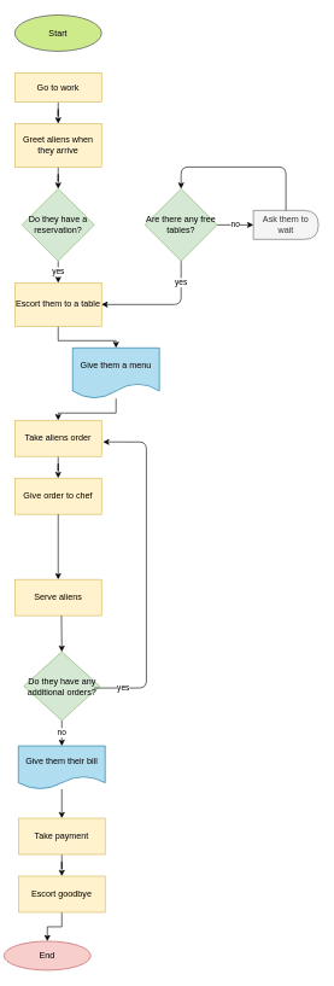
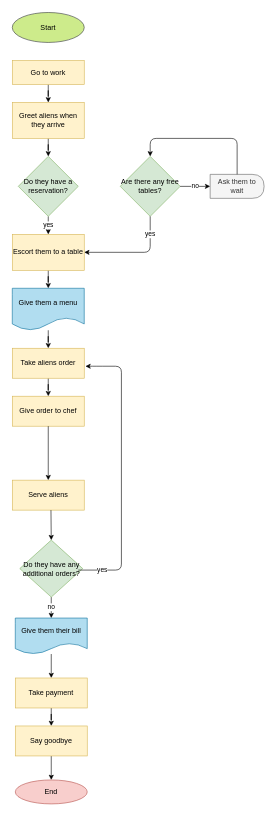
  <mxCell id="0" />
  <mxCell id="1" parent="0" />
  <mxCell id="2" value="Start" style="ellipse;whiteSpace=wrap;html=1;fillColor=#cdeb8b;strokeColor=#36393d;" vertex="1" parent="1"><mxGeometry x="20" y="20" width="120" height="50" as="geometry" /></mxCell>
  <mxCell id="3" value="" style="edgeStyle=orthogonalEdgeStyle;rounded=0;orthogonalLoop=1;jettySize=auto;html=1;" edge="1" parent="1" source="4" target="6"><mxGeometry relative="1" as="geometry" /></mxCell>
  <mxCell id="4" value="&lt;div&gt;Go to work&lt;/div&gt;" style="whiteSpace=wrap;html=1;strokeColor=#d6b656;fillColor=#fff2cc;" vertex="1" parent="1"><mxGeometry x="20" y="100" width="120" height="40" as="geometry" /></mxCell>
  <mxCell id="5" value="" style="edgeStyle=orthogonalEdgeStyle;rounded=0;orthogonalLoop=1;jettySize=auto;html=1;" edge="1" parent="1" source="6" target="8"><mxGeometry relative="1" as="geometry" /></mxCell>
  <mxCell id="6" value="Greet aliens when they arrive" style="whiteSpace=wrap;html=1;strokeColor=#d6b656;fillColor=#fff2cc;" vertex="1" parent="1"><mxGeometry x="20" y="170" width="120" height="60" as="geometry" /></mxCell>
  <mxCell id="7" value="yes" style="edgeStyle=orthogonalEdgeStyle;rounded=0;orthogonalLoop=1;jettySize=auto;html=1;" edge="1" parent="1" source="8" target="10"><mxGeometry relative="1" as="geometry" /></mxCell>
  <mxCell id="8" value="Do they have a reservation?" style="rhombus;whiteSpace=wrap;html=1;strokeColor=#82b366;fillColor=#d5e8d4;" vertex="1" parent="1"><mxGeometry x="30" y="260" width="100" height="100" as="geometry" /></mxCell>
  <mxCell id="9" value="" style="edgeStyle=orthogonalEdgeStyle;rounded=0;orthogonalLoop=1;jettySize=auto;html=1;" edge="1" parent="1" source="10" target="17"><mxGeometry relative="1" as="geometry" /></mxCell>
  <mxCell id="10" value="Escort them to a table" style="whiteSpace=wrap;html=1;strokeColor=#d6b656;fillColor=#fff2cc;" vertex="1" parent="1"><mxGeometry x="20" y="390" width="120" height="60" as="geometry" /></mxCell>
  <mxCell id="11" value="Are there any free tables?" style="rhombus;whiteSpace=wrap;html=1;strokeColor=#82b366;fillColor=#d5e8d4;" vertex="1" parent="1"><mxGeometry x="200" y="260" width="100" height="100" as="geometry" /></mxCell>
  <mxCell id="12" value="no" style="edgeStyle=orthogonalEdgeStyle;rounded=0;orthogonalLoop=1;jettySize=auto;html=1;" edge="1" parent="1" source="11" target="13"><mxGeometry relative="1" as="geometry" /></mxCell>
  <mxCell id="13" value="Ask them to wait" style="shape=delay;whiteSpace=wrap;html=1;fillColor=#f5f5f5;strokeColor=#666666;fontColor=#333333;" vertex="1" parent="1"><mxGeometry x="350" y="290" width="90" height="40" as="geometry" /></mxCell>
  <mxCell id="14" value="yes" style="endArrow=classic;html=1;exitX=0.5;exitY=1;exitDx=0;exitDy=0;entryX=1;entryY=0.5;entryDx=0;entryDy=0;" edge="1" parent="1" source="11" target="10"><mxGeometry x="-0.647" width="50" height="50" relative="1" as="geometry"><mxPoint x="70" y="380" as="sourcePoint" /><mxPoint x="250" y="420" as="targetPoint" /><Array as="points"><mxPoint x="250" y="420" /><mxPoint x="140" y="420" /></Array><mxPoint as="offset" /></mxGeometry></mxCell>
  <mxCell id="15" value="" style="endArrow=classic;html=1;exitX=0.5;exitY=0;exitDx=0;exitDy=0;" edge="1" parent="1" source="13"><mxGeometry width="50" height="50" relative="1" as="geometry"><mxPoint x="70" y="380" as="sourcePoint" /><mxPoint x="250" y="260" as="targetPoint" /><Array as="points"><mxPoint x="395" y="230" /><mxPoint x="250" y="230" /><mxPoint x="250" y="260" /></Array></mxGeometry></mxCell>
  <mxCell id="16" value="" style="edgeStyle=orthogonalEdgeStyle;rounded=0;orthogonalLoop=1;jettySize=auto;html=1;" edge="1" parent="1" source="17" target="19"><mxGeometry relative="1" as="geometry" /></mxCell>
- <mxCell id="17" value="Give them a menu" style="shape=document;whiteSpace=wrap;html=1;boundedLbl=1;strokeColor=#10739e;fillColor=#b1ddf0;" vertex="1" parent="1"><mxGeometry x="100" y="480" width="120" height="70" as="geometry" /></mxCell>
+ <mxCell id="17" value="Give them a menu" style="shape=document;whiteSpace=wrap;html=1;boundedLbl=1;strokeColor=#10739e;fillColor=#b1ddf0;" vertex="1" parent="1"><mxGeometry x="20" y="480" width="120" height="70" as="geometry" /></mxCell>
  <mxCell id="18" value="" style="edgeStyle=orthogonalEdgeStyle;rounded=0;orthogonalLoop=1;jettySize=auto;html=1;" edge="1" parent="1" source="19" target="20"><mxGeometry relative="1" as="geometry" /></mxCell>
  <mxCell id="19" value="Take aliens order" style="whiteSpace=wrap;html=1;strokeColor=#d6b656;fillColor=#fff2cc;" vertex="1" parent="1"><mxGeometry x="20" y="580" width="120" height="50" as="geometry" /></mxCell>
  <mxCell id="20" value="Give order to chef" style="whiteSpace=wrap;html=1;strokeColor=#d6b656;fillColor=#fff2cc;" vertex="1" parent="1"><mxGeometry x="20" y="660" width="120" height="50" as="geometry" /></mxCell>
  <mxCell id="21" value="" style="endArrow=classic;html=1;exitX=0.5;exitY=1;exitDx=0;exitDy=0;" edge="1" parent="1" source="20"><mxGeometry width="50" height="50" relative="1" as="geometry"><mxPoint x="70" y="650" as="sourcePoint" /><mxPoint x="80" y="800" as="targetPoint" /></mxGeometry></mxCell>
  <mxCell id="22" value="Serve aliens" style="whiteSpace=wrap;html=1;strokeColor=#d6b656;fillColor=#fff2cc;" vertex="1" parent="1"><mxGeometry x="20" y="800" width="120" height="50" as="geometry" /></mxCell>
  <mxCell id="23" value="no" style="edgeStyle=orthogonalEdgeStyle;rounded=0;orthogonalLoop=1;jettySize=auto;html=1;" edge="1" parent="1" source="24" target="27"><mxGeometry relative="1" as="geometry" /></mxCell>
  <mxCell id="24" value="Do they have any additional orders?" style="rhombus;whiteSpace=wrap;html=1;strokeColor=#82b366;fillColor=#d5e8d4;" vertex="1" parent="1"><mxGeometry x="32.5" y="900" width="105" height="95" as="geometry" /></mxCell>
  <mxCell id="25" value="yes" style="endArrow=classic;html=1;" edge="1" parent="1"><mxGeometry x="-0.831" width="50" height="50" relative="1" as="geometry"><mxPoint x="130" y="950" as="sourcePoint" /><mxPoint x="142" y="610" as="targetPoint" /><Array as="points"><mxPoint x="202" y="950" /><mxPoint x="202" y="610" /><mxPoint x="160" y="610" /></Array><mxPoint as="offset" /></mxGeometry></mxCell>
  <mxCell id="26" value="" style="edgeStyle=orthogonalEdgeStyle;rounded=0;orthogonalLoop=1;jettySize=auto;html=1;" edge="1" parent="1" source="27" target="29"><mxGeometry relative="1" as="geometry" /></mxCell>
  <mxCell id="27" value="Give them their bill" style="shape=document;whiteSpace=wrap;html=1;boundedLbl=1;strokeColor=#10739e;fillColor=#b1ddf0;" vertex="1" parent="1"><mxGeometry x="25" y="1030" width="120" height="60" as="geometry" /></mxCell>
  <mxCell id="28" value="" style="edgeStyle=orthogonalEdgeStyle;rounded=0;orthogonalLoop=1;jettySize=auto;html=1;" edge="1" parent="1" source="29" target="31"><mxGeometry relative="1" as="geometry" /></mxCell>
  <mxCell id="29" value="Take payment" style="whiteSpace=wrap;html=1;strokeColor=#d6b656;fillColor=#fff2cc;" vertex="1" parent="1"><mxGeometry x="25" y="1130" width="120" height="50" as="geometry" /></mxCell>
  <mxCell id="30" value="" style="edgeStyle=orthogonalEdgeStyle;rounded=0;orthogonalLoop=1;jettySize=auto;html=1;" edge="1" parent="1" source="31" target="32"><mxGeometry relative="1" as="geometry" /></mxCell>
- <mxCell id="31" value="Escort goodbye" style="whiteSpace=wrap;html=1;strokeColor=#d6b656;fillColor=#fff2cc;" vertex="1" parent="1"><mxGeometry x="25" y="1210" width="120" height="50" as="geometry" /></mxCell>
- <mxCell id="32" value="End" style="ellipse;whiteSpace=wrap;html=1;strokeColor=#b85450;fillColor=#f8cecc;" vertex="1" parent="1"><mxGeometry x="5" y="1300" width="120" height="40" as="geometry" /></mxCell>
+ <mxCell id="31" value="Say goodbye" style="whiteSpace=wrap;html=1;strokeColor=#d6b656;fillColor=#fff2cc;" vertex="1" parent="1"><mxGeometry x="25" y="1210" width="120" height="50" as="geometry" /></mxCell>
+ <mxCell id="32" value="End" style="ellipse;whiteSpace=wrap;html=1;strokeColor=#b85450;fillColor=#f8cecc;" vertex="1" parent="1"><mxGeometry x="25" y="1300" width="120" height="40" as="geometry" /></mxCell>
  <mxCell id="33" value="" style="endArrow=classic;html=1;entryX=0.5;entryY=0;entryDx=0;entryDy=0;" edge="1" parent="1" target="24"><mxGeometry width="50" height="50" relative="1" as="geometry"><mxPoint x="84.5" y="850" as="sourcePoint" /><mxPoint x="84.5" y="890" as="targetPoint" /></mxGeometry></mxCell>
